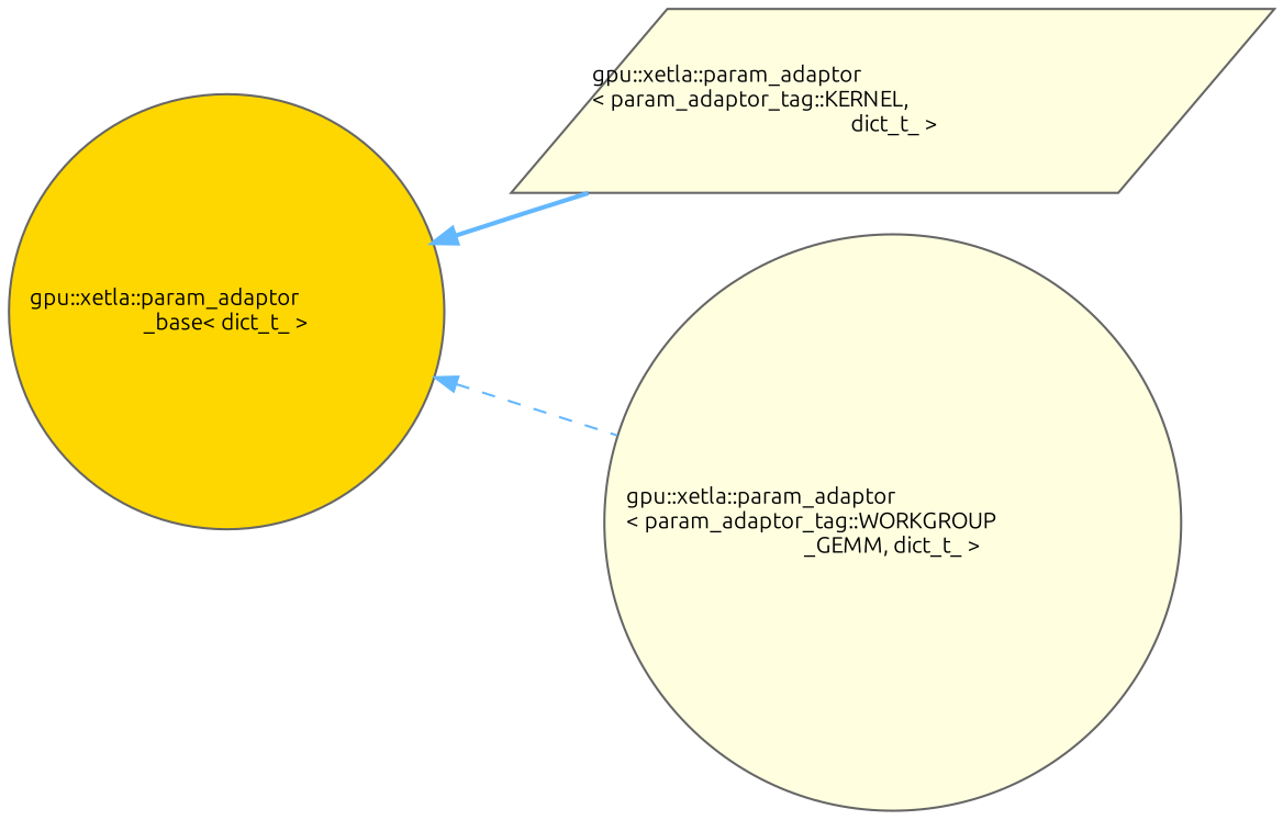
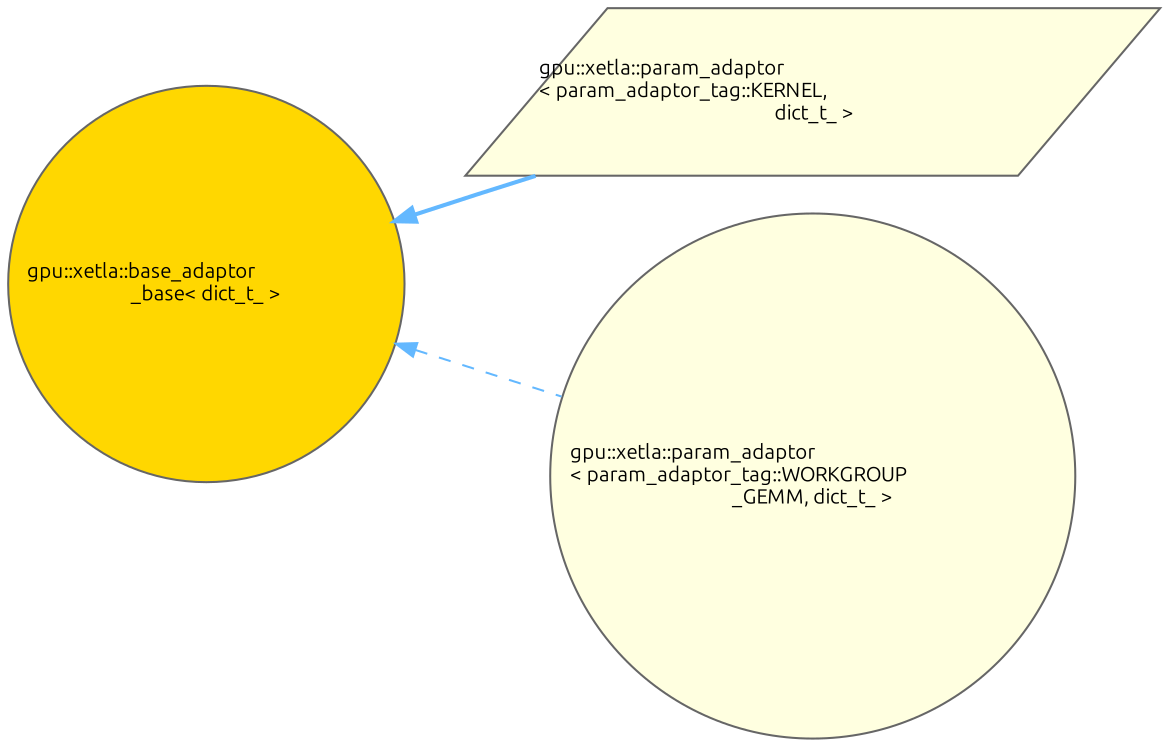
  digraph {
    rankdir=LR
    fontname=Ubuntu
    node [color=gray40 fillcolor=lightyellow fontname=Ubuntu fontsize=10 shape=circle style=filled]
    edge [color=steelblue1 dir=back fontname=Ubuntu fontsize=10 labelfontname=Helvetica labelfontsize=10]
-   n1 [fillcolor=gold fontcolor=black height=0.2 label="gpu::xetla::param_adaptor\l_base\< dict_t_ \>" width=0.4]
+   n1 [fillcolor=gold fontcolor=black height=0.2 label="gpu::xetla::base_adaptor\l_base\< dict_t_ \>" width=0.4]
    n2 [height=0.2 label="gpu::xetla::param_adaptor\l\< param_adaptor_tag::KERNEL,\l dict_t_ \>" shape=parallelogram width=0.4]
    n3 [height=0.2 label="gpu::xetla::param_adaptor\l\< param_adaptor_tag::WORKGROUP\l_GEMM, dict_t_ \>" width=0.4]
    n1 -> n2 [style=bold]
    n1 -> n3 [style=dashed]
  }
